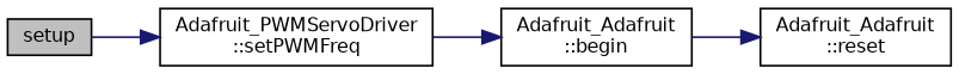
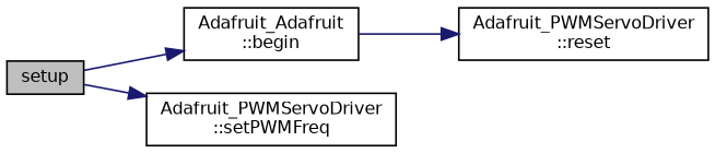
  digraph {
    rankdir=LR
    node [color=black fillcolor=white fontname=Helvetica fontsize=10 shape=record style=filled]
    edge [color=midnightblue fontname=Helvetica fontsize=10 labelfontname=Helvetica labelfontsize=10 style=solid]
    n1 [fillcolor=grey75 fontcolor=black height=0.2 label=setup width=0.4]
    n2 [height=0.2 label="Adafruit_Adafruit\l::begin" width=0.4]
    n3 [height=0.2 label="Adafruit_PWMServoDriver\l::setPWMFreq" width=0.4]
-   n4 [height=0.2 label="Adafruit_Adafruit\l::reset" width=0.4]
-   n3 -> n2
+   n4 [height=0.2 label="Adafruit_PWMServoDriver\l::reset" width=0.4]
+   n1 -> n2
    n1 -> n3
    n2 -> n4
  }
